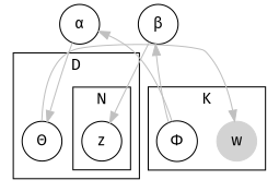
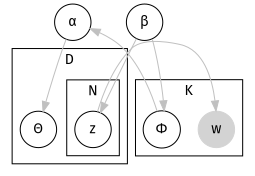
  digraph {
    fontname="Fira Sans"
    node [fontname="Fira Sans" shape=circle]
    edge [color=gray fontname="Fira Sans"]
    "α"
    "β"
    w [color=lightgray style=filled]
    "Φ"
    z
    "Θ"
    subgraph sub_1 {
      rank=same
      "α"
      "β"
    }
    subgraph cluster_2 {
      label=K
      w
      "Φ"
    }
    subgraph cluster_3 {
      label=D
      style=border
      "Θ"
      subgraph cluster_4 {
        label=N
        style=border
        z
      }
    }
    "α" -> "Θ"
-   "Φ" -> "β"
+   "β" -> "Φ"
    "β" -> z
    "Φ" -> "α"
-   "Θ" -> w
+   z -> w
  }
